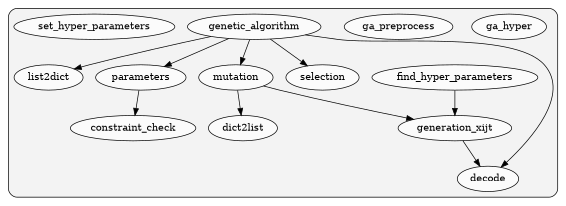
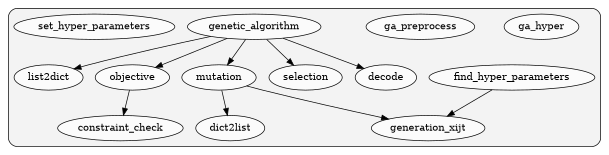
  digraph {
    rankdir=TB
    node [fillcolor="#ffffffb2" fontcolor="#000000" group=0 style=filled]
    edge [color="#000000" style=solid]
    n1 [label=ga_hyper]
    n2 [label=constraint_check]
    n3 [label=decode]
    n4 [label=dict2list]
    n5 [label=find_hyper_parameters]
    n6 [label=ga_preprocess]
    n7 [label=generation_xijt]
    n8 [label=genetic_algorithm]
    n9 [label=list2dict]
    n10 [label=mutation]
-   n11 [label=parameters]
+   n11 [label=objective]
    n12 [label=selection]
    n13 [label=set_hyper_parameters]
    subgraph cluster_1 {
      fillcolor="#80808018"
      style="filled,rounded"
      n1
      n2
      n3
      n4
      n5
      n6
      n7
      n8
      n9
      n10
      n11
      n12
      n13
    }
    n5 -> n7
-   n7 -> n3
    n8 -> n3
    n8 -> n9
    n8 -> n10
    n8 -> n11
    n8 -> n12
    n10 -> n4
    n10 -> n7
    n11 -> n2
  }
